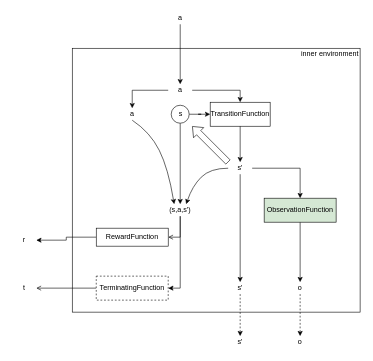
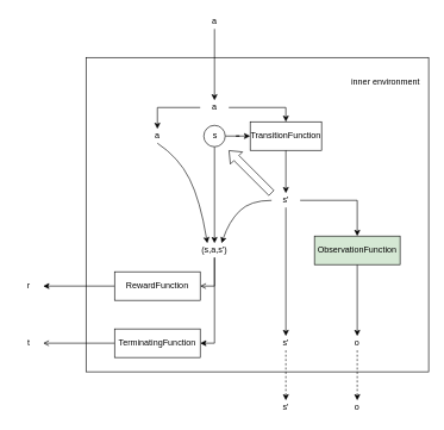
  <mxCell id="0" />
  <mxCell id="1" parent="0" />
  <mxCell id="2" value="" style="rounded=0;whiteSpace=wrap;html=1;" vertex="1" parent="1"><mxGeometry x="120" y="80" width="480" height="440" as="geometry" /></mxCell>
  <mxCell id="3" value="" style="edgeStyle=orthogonalEdgeStyle;rounded=0;jumpStyle=none;orthogonalLoop=1;jettySize=auto;html=1;" edge="1" parent="1" source="5" target="12"><mxGeometry relative="1" as="geometry" /></mxCell>
  <mxCell id="4" style="edgeStyle=orthogonalEdgeStyle;rounded=0;jumpStyle=none;orthogonalLoop=1;jettySize=auto;html=1;entryX=0.5;entryY=0;entryDx=0;entryDy=0;" edge="1" parent="1" source="5" target="19"><mxGeometry relative="1" as="geometry" /></mxCell>
  <mxCell id="5" value="" style="ellipse;whiteSpace=wrap;html=1;aspect=fixed;" vertex="1" parent="1"><mxGeometry x="285" y="175" width="30" height="30" as="geometry" /></mxCell>
  <mxCell id="6" value="" style="endArrow=classic;html=1;entryX=0.5;entryY=0;entryDx=0;entryDy=0;" edge="1" parent="1" target="8"><mxGeometry width="50" height="50" relative="1" as="geometry"><mxPoint x="300" y="40" as="sourcePoint" /><mxPoint x="330" y="320" as="targetPoint" /></mxGeometry></mxCell>
  <mxCell id="7" value="s" style="text;html=1;strokeColor=none;fillColor=none;align=center;verticalAlign=middle;whiteSpace=wrap;rounded=0;" vertex="1" parent="1"><mxGeometry x="286" y="180" width="30" height="20" as="geometry" /></mxCell>
  <mxCell id="8" value="a" style="text;html=1;strokeColor=none;fillColor=none;align=center;verticalAlign=middle;whiteSpace=wrap;rounded=0;" vertex="1" parent="1"><mxGeometry x="280" y="140" width="40" height="20" as="geometry" /></mxCell>
  <mxCell id="9" style="edgeStyle=orthogonalEdgeStyle;rounded=0;jumpStyle=none;orthogonalLoop=1;jettySize=auto;html=1;entryX=0.5;entryY=0;entryDx=0;entryDy=0;" edge="1" parent="1" source="11" target="23"><mxGeometry relative="1" as="geometry" /></mxCell>
  <mxCell id="10" style="edgeStyle=orthogonalEdgeStyle;rounded=0;jumpStyle=none;orthogonalLoop=1;jettySize=auto;html=1;entryX=0.5;entryY=0;entryDx=0;entryDy=0;" edge="1" parent="1" source="11" target="25"><mxGeometry relative="1" as="geometry" /></mxCell>
  <mxCell id="11" value="s'" style="text;html=1;strokeColor=none;fillColor=none;align=center;verticalAlign=middle;whiteSpace=wrap;rounded=0;" vertex="1" parent="1"><mxGeometry x="380" y="270" width="40" height="20" as="geometry" /></mxCell>
  <mxCell id="12" value="TransitionFunction" style="whiteSpace=wrap;html=1;align=center;" vertex="1" parent="1"><mxGeometry x="350" y="170" width="100" height="40" as="geometry" /></mxCell>
  <mxCell id="13" value="" style="edgeStyle=segmentEdgeStyle;endArrow=classic;html=1;exitX=1;exitY=0.5;exitDx=0;exitDy=0;entryX=0.5;entryY=0;entryDx=0;entryDy=0;rounded=0;" edge="1" parent="1" source="8" target="12"><mxGeometry width="50" height="50" relative="1" as="geometry"><mxPoint x="280" y="370" as="sourcePoint" /><mxPoint x="330" y="320" as="targetPoint" /></mxGeometry></mxCell>
  <mxCell id="14" value="a" style="text;html=1;strokeColor=none;fillColor=none;align=center;verticalAlign=middle;whiteSpace=wrap;rounded=0;" vertex="1" parent="1"><mxGeometry x="200" y="180" width="40" height="20" as="geometry" /></mxCell>
  <mxCell id="15" value="" style="edgeStyle=segmentEdgeStyle;endArrow=classic;html=1;exitX=0;exitY=0.5;exitDx=0;exitDy=0;rounded=0;" edge="1" parent="1" source="8" target="14"><mxGeometry width="50" height="50" relative="1" as="geometry"><mxPoint x="280" y="370" as="sourcePoint" /><mxPoint x="330" y="320" as="targetPoint" /></mxGeometry></mxCell>
  <mxCell id="16" value="" style="edgeStyle=segmentEdgeStyle;endArrow=classic;html=1;exitX=0.5;exitY=1;exitDx=0;exitDy=0;entryX=0.5;entryY=0;entryDx=0;entryDy=0;rounded=0;" edge="1" parent="1" source="12" target="11"><mxGeometry width="50" height="50" relative="1" as="geometry"><mxPoint x="330" y="160" as="sourcePoint" /><mxPoint x="410" y="180" as="targetPoint" /></mxGeometry></mxCell>
  <mxCell id="17" style="edgeStyle=orthogonalEdgeStyle;rounded=0;jumpStyle=none;orthogonalLoop=1;jettySize=auto;html=1;entryX=1;entryY=0.5;entryDx=0;entryDy=0;exitX=0.5;exitY=1;exitDx=0;exitDy=0;endArrow=open;" edge="1" parent="1" source="19" target="29"><mxGeometry relative="1" as="geometry" /></mxCell>
  <mxCell id="18" style="edgeStyle=orthogonalEdgeStyle;rounded=0;jumpStyle=none;orthogonalLoop=1;jettySize=auto;html=1;entryX=1;entryY=0.5;entryDx=0;entryDy=0;" edge="1" parent="1" source="19" target="31"><mxGeometry relative="1" as="geometry" /></mxCell>
  <mxCell id="19" value="(s,a,s')" style="text;html=1;strokeColor=none;fillColor=none;align=center;verticalAlign=middle;whiteSpace=wrap;rounded=0;" vertex="1" parent="1"><mxGeometry x="280" y="340" width="40" height="20" as="geometry" /></mxCell>
  <mxCell id="20" value="" style="curved=1;endArrow=classic;html=1;exitX=0.5;exitY=1;exitDx=0;exitDy=0;entryX=0.25;entryY=0;entryDx=0;entryDy=0;" edge="1" parent="1" source="14" target="19"><mxGeometry width="50" height="50" relative="1" as="geometry"><mxPoint x="280" y="350" as="sourcePoint" /><mxPoint x="330" y="300" as="targetPoint" /><Array as="points"><mxPoint x="250" y="220" /><mxPoint x="280" y="280" /></Array></mxGeometry></mxCell>
  <mxCell id="21" value="" style="curved=1;endArrow=classic;html=1;exitX=0;exitY=0.5;exitDx=0;exitDy=0;entryX=0.75;entryY=0;entryDx=0;entryDy=0;" edge="1" parent="1" source="11" target="19"><mxGeometry width="50" height="50" relative="1" as="geometry"><mxPoint x="320" y="320" as="sourcePoint" /><mxPoint x="390" y="460" as="targetPoint" /><Array as="points"><mxPoint x="350" y="280" /><mxPoint x="320" y="310" /></Array></mxGeometry></mxCell>
  <mxCell id="22" style="edgeStyle=orthogonalEdgeStyle;rounded=0;jumpStyle=none;orthogonalLoop=1;jettySize=auto;html=1;entryX=0.5;entryY=0;entryDx=0;entryDy=0;" edge="1" parent="1" source="23" target="27"><mxGeometry relative="1" as="geometry" /></mxCell>
  <mxCell id="23" value="ObservationFunction" style="whiteSpace=wrap;html=1;align=center;fillColor=#d5e8d4;" vertex="1" parent="1"><mxGeometry x="440" y="330" width="120" height="40" as="geometry" /></mxCell>
  <mxCell id="24" style="edgeStyle=orthogonalEdgeStyle;rounded=0;jumpStyle=none;orthogonalLoop=1;jettySize=auto;html=1;dashed=1;" edge="1" parent="1" source="25"><mxGeometry relative="1" as="geometry"><mxPoint x="400" y="560" as="targetPoint" /></mxGeometry></mxCell>
  <mxCell id="25" value="s'" style="text;html=1;strokeColor=none;fillColor=none;align=center;verticalAlign=middle;whiteSpace=wrap;rounded=0;" vertex="1" parent="1"><mxGeometry x="380" y="470" width="40" height="20" as="geometry" /></mxCell>
  <mxCell id="26" style="edgeStyle=orthogonalEdgeStyle;rounded=0;jumpStyle=none;orthogonalLoop=1;jettySize=auto;html=1;dashed=1;" edge="1" parent="1" source="27"><mxGeometry relative="1" as="geometry"><mxPoint x="500" y="560" as="targetPoint" /></mxGeometry></mxCell>
  <mxCell id="27" value="o" style="text;html=1;strokeColor=none;fillColor=none;align=center;verticalAlign=middle;whiteSpace=wrap;rounded=0;" vertex="1" parent="1"><mxGeometry x="480" y="470" width="40" height="20" as="geometry" /></mxCell>
  <mxCell id="28" style="edgeStyle=orthogonalEdgeStyle;rounded=0;jumpStyle=none;orthogonalLoop=1;jettySize=auto;html=1;entryX=1;entryY=0.5;entryDx=0;entryDy=0;" edge="1" parent="1" source="29" target="32"><mxGeometry relative="1" as="geometry" /></mxCell>
- <mxCell id="29" value="&lt;div&gt;RewardFunction&lt;/div&gt;" style="whiteSpace=wrap;html=1;align=center;" vertex="1" parent="1"><mxGeometry x="160" y="380" width="120" height="30" as="geometry" /></mxCell>
+ <mxCell id="29" value="&lt;div&gt;RewardFunction&lt;/div&gt;" style="whiteSpace=wrap;html=1;align=center;" vertex="1" parent="1"><mxGeometry x="160" y="380" width="120" height="40" as="geometry" /></mxCell>
  <mxCell id="30" style="edgeStyle=orthogonalEdgeStyle;rounded=0;jumpStyle=none;orthogonalLoop=1;jettySize=auto;html=1;entryX=1;entryY=0.5;entryDx=0;entryDy=0;endArrow=open;" edge="1" parent="1" source="31" target="33"><mxGeometry relative="1" as="geometry" /></mxCell>
- <mxCell id="31" value="TerminatingFunction" style="whiteSpace=wrap;html=1;align=center;dashed=1;" vertex="1" parent="1"><mxGeometry x="160" y="460" width="120" height="40" as="geometry" /></mxCell>
+ <mxCell id="31" value="TerminatingFunction" style="whiteSpace=wrap;html=1;align=center;" vertex="1" parent="1"><mxGeometry x="160" y="460" width="120" height="40" as="geometry" /></mxCell>
  <mxCell id="32" value="&lt;div&gt;r&lt;/div&gt;" style="text;html=1;strokeColor=none;fillColor=none;align=center;verticalAlign=middle;whiteSpace=wrap;rounded=0;" vertex="1" parent="1"><mxGeometry x="20" y="390" width="40" height="20" as="geometry" /></mxCell>
  <mxCell id="33" value="t" style="text;html=1;strokeColor=none;fillColor=none;align=center;verticalAlign=middle;whiteSpace=wrap;rounded=0;" vertex="1" parent="1"><mxGeometry x="20" y="470" width="40" height="20" as="geometry" /></mxCell>
- <mxCell id="34" value="inner environment" style="text;html=1;strokeColor=none;fillColor=none;align=center;verticalAlign=middle;whiteSpace=wrap;rounded=0;" vertex="1" parent="1"><mxGeometry x="500" y="80" width="100" height="20" as="geometry" /></mxCell>
+ <mxCell id="34" value="inner environment" style="text;html=1;strokeColor=none;fillColor=none;align=center;verticalAlign=middle;whiteSpace=wrap;rounded=0;" vertex="1" parent="1"><mxGeometry x="490" y="105" width="100" height="20" as="geometry" /></mxCell>
  <mxCell id="35" value="a" style="text;html=1;strokeColor=none;fillColor=none;align=center;verticalAlign=middle;whiteSpace=wrap;rounded=0;" vertex="1" parent="1"><mxGeometry x="280" y="20" width="40" height="20" as="geometry" /></mxCell>
  <mxCell id="36" value="s'" style="text;html=1;strokeColor=none;fillColor=none;align=center;verticalAlign=middle;whiteSpace=wrap;rounded=0;" vertex="1" parent="1"><mxGeometry x="380" y="560" width="40" height="20" as="geometry" /></mxCell>
  <mxCell id="37" value="o" style="text;html=1;strokeColor=none;fillColor=none;align=center;verticalAlign=middle;whiteSpace=wrap;rounded=0;" vertex="1" parent="1"><mxGeometry x="480" y="560" width="40" height="20" as="geometry" /></mxCell>
  <mxCell id="38" value="" style="endArrow=classic;html=1;exitX=0;exitY=0;exitDx=0;exitDy=0;shape=flexArrow;endWidth=13;endSize=4.57;" edge="1" parent="1" source="11"><mxGeometry width="50" height="50" relative="1" as="geometry"><mxPoint x="305" y="290" as="sourcePoint" /><mxPoint x="320" y="210" as="targetPoint" /></mxGeometry></mxCell>
